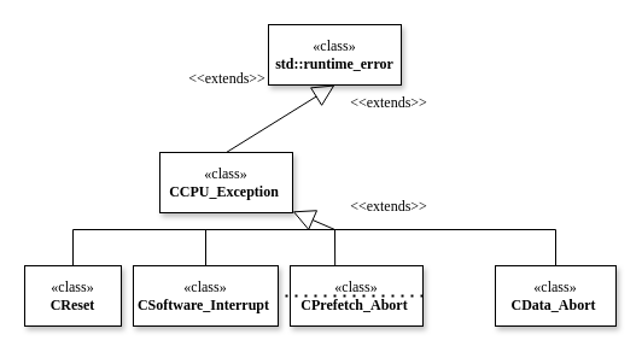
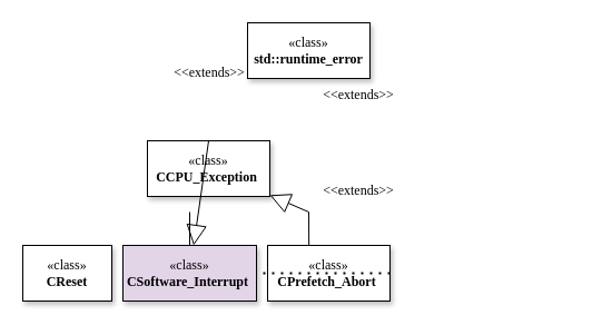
  <mxCell id="0" />
  <mxCell id="1" parent="0" />
  <mxCell id="2" value="«class»&lt;br&gt;&lt;b&gt;std::runtime_error&lt;/b&gt;" style="html=1;whiteSpace=wrap;fontFamily=Computer Modern;shadow=1;" vertex="1" parent="1"><mxGeometry x="222" y="20" width="110" height="50" as="geometry" /></mxCell>
  <mxCell id="3" value="«class»&lt;br&gt;&lt;b&gt;CCPU_Exception&amp;nbsp;&lt;/b&gt;" style="html=1;whiteSpace=wrap;fontFamily=Computer Modern;shadow=1;" vertex="1" parent="1"><mxGeometry x="132" y="126" width="110" height="50" as="geometry" /></mxCell>
- <mxCell id="4" value="" style="endArrow=block;endSize=16;endFill=0;html=1;rounded=0;entryX=0.5;entryY=1;entryDx=0;entryDy=0;exitX=0.5;exitY=0;exitDx=0;exitDy=0;" edge="1" parent="1" source="3" target="2"><mxGeometry width="160" relative="1" as="geometry"><mxPoint x="287" y="30" as="sourcePoint" /><mxPoint x="287" y="-10" as="targetPoint" /></mxGeometry></mxCell>
+ <mxCell id="4" value="" style="endArrow=block;endSize=16;endFill=0;html=1;rounded=0;exitX=0.5;exitY=0;exitDx=0;exitDy=0;" edge="1" parent="1" source="3" target="6"><mxGeometry width="160" relative="1" as="geometry"><mxPoint x="287" y="30" as="sourcePoint" /><mxPoint x="287" y="-10" as="targetPoint" /></mxGeometry></mxCell>
  <mxCell id="5" value="«class»&lt;br&gt;&lt;b&gt;CReset&lt;/b&gt;" style="html=1;whiteSpace=wrap;fontFamily=Computer Modern;shadow=1;" vertex="1" parent="1"><mxGeometry x="20" y="220" width="80" height="50" as="geometry" /></mxCell>
- <mxCell id="6" value="«class»&lt;br&gt;&lt;b&gt;CSoftware_Interrupt&amp;nbsp;&lt;/b&gt;" style="html=1;whiteSpace=wrap;fontFamily=Computer Modern;shadow=1;" vertex="1" parent="1"><mxGeometry x="110" y="220" width="120" height="50" as="geometry" /></mxCell>
+ <mxCell id="6" value="«class»&lt;br&gt;&lt;b&gt;CSoftware_Interrupt&amp;nbsp;&lt;/b&gt;" style="html=1;whiteSpace=wrap;fontFamily=Computer Modern;shadow=1;fillColor=#e1d5e7;" vertex="1" parent="1"><mxGeometry x="110" y="220" width="120" height="50" as="geometry" /></mxCell>
  <mxCell id="7" value="«class»&lt;br&gt;&lt;b&gt;CPrefetch_Abort&amp;nbsp;&lt;/b&gt;" style="html=1;whiteSpace=wrap;fontFamily=Computer Modern;shadow=1;" vertex="1" parent="1"><mxGeometry x="240" y="220" width="110" height="50" as="geometry" /></mxCell>
- <mxCell id="8" value="«class»&lt;br&gt;&lt;b&gt;CData_Abort&amp;nbsp;&lt;/b&gt;" style="html=1;whiteSpace=wrap;fontFamily=Computer Modern;shadow=1;" vertex="1" parent="1"><mxGeometry x="410" y="220" width="100" height="50" as="geometry" /></mxCell>
- <mxCell id="9" value="" style="endArrow=none;html=1;rounded=0;exitX=0.5;exitY=0;exitDx=0;exitDy=0;entryX=0.5;entryY=0;entryDx=0;entryDy=0;" edge="1" parent="1" source="5" target="8"><mxGeometry width="50" height="50" relative="1" as="geometry"><mxPoint x="40" y="220" as="sourcePoint" /><mxPoint x="90" y="170" as="targetPoint" /><Array as="points"><mxPoint x="60" y="190" /><mxPoint x="460" y="190" /></Array></mxGeometry></mxCell>
  <mxCell id="10" value="" style="endArrow=block;endSize=16;endFill=0;html=1;rounded=0;" edge="1" parent="1" target="3"><mxGeometry width="160" relative="1" as="geometry"><mxPoint x="277" y="190" as="sourcePoint" /><mxPoint x="277" y="160" as="targetPoint" /></mxGeometry></mxCell>
  <mxCell id="11" value="" style="endArrow=none;dashed=1;html=1;dashPattern=1 3;strokeWidth=2;rounded=0;exitX=1;exitY=0.5;exitDx=0;exitDy=0;" edge="1" parent="1" source="7" target="6"><mxGeometry width="50" height="50" relative="1" as="geometry"><mxPoint x="380" y="310" as="sourcePoint" /><mxPoint x="430" y="260" as="targetPoint" /></mxGeometry></mxCell>
  <mxCell id="12" value="" style="endArrow=none;html=1;rounded=0;entryX=0.5;entryY=0;entryDx=0;entryDy=0;" edge="1" parent="1" target="6"><mxGeometry width="50" height="50" relative="1" as="geometry"><mxPoint x="170" y="190" as="sourcePoint" /><mxPoint x="170" y="220" as="targetPoint" /></mxGeometry></mxCell>
  <mxCell id="13" value="" style="endArrow=none;html=1;rounded=0;entryX=0.365;entryY=0;entryDx=0;entryDy=0;entryPerimeter=0;" edge="1" parent="1"><mxGeometry width="50" height="50" relative="1" as="geometry"><mxPoint x="277" y="190" as="sourcePoint" /><mxPoint x="277.15" y="220" as="targetPoint" /></mxGeometry></mxCell>
  <mxCell id="14" value="&amp;lt;&amp;lt;extends&amp;gt;&amp;gt;" style="text;html=1;strokeColor=none;fillColor=none;align=center;verticalAlign=middle;whiteSpace=wrap;rounded=0;fontFamily=Computer Modern;" vertex="1" parent="1"><mxGeometry x="292" y="156" width="60" height="30" as="geometry" /></mxCell>
  <mxCell id="15" value="&amp;lt;&amp;lt;extends&amp;gt;&amp;gt;" style="text;html=1;strokeColor=none;fillColor=none;align=center;verticalAlign=middle;whiteSpace=wrap;rounded=0;fontFamily=Computer Modern;" vertex="1" parent="1"><mxGeometry x="292" y="70" width="60" height="30" as="geometry" /></mxCell>
  <mxCell id="16" value="&amp;lt;&amp;lt;extends&amp;gt;&amp;gt;" style="text;html=1;strokeColor=none;fillColor=none;align=center;verticalAlign=middle;whiteSpace=wrap;rounded=0;fontFamily=Computer Modern;" vertex="1" parent="1"><mxGeometry x="158" y="50" width="60" height="30" as="geometry" /></mxCell>
